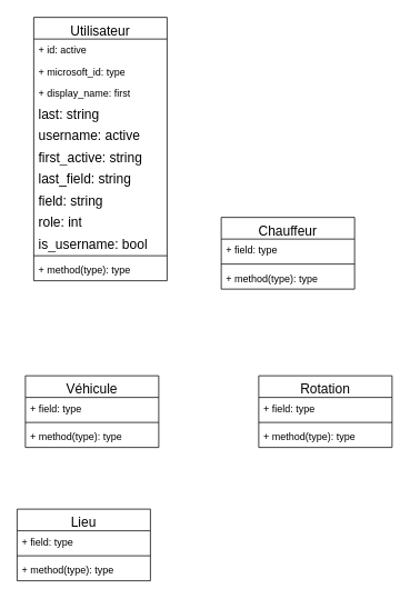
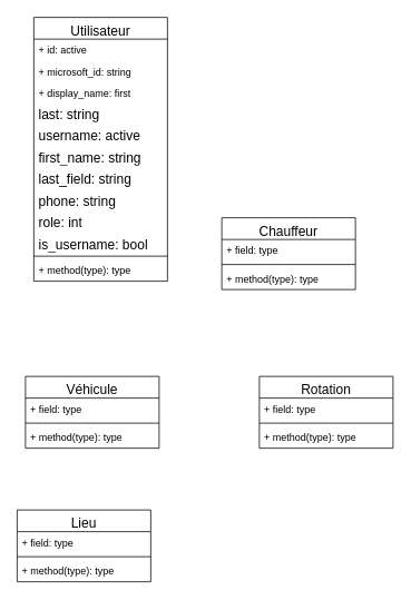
  <mxCell id="0" />
  <mxCell id="1" parent="0" />
  <mxCell id="2" value="&lt;span style=&quot;font-weight: 400; text-align: start; font-size: medium;&quot;&gt;Utilisateur&lt;/span&gt;" style="swimlane;fontStyle=1;align=center;verticalAlign=top;childLayout=stackLayout;horizontal=1;startSize=26;horizontalStack=0;resizeParent=1;resizeParentMax=0;resizeLast=0;collapsible=1;marginBottom=0;whiteSpace=wrap;html=1;" vertex="1" parent="1"><mxGeometry x="40" y="20" width="160" height="316" as="geometry" /></mxCell>
  <mxCell id="3" value="+ id: active&lt;div&gt;&lt;br&gt;&lt;/div&gt;" style="text;strokeColor=none;fillColor=none;align=left;verticalAlign=top;spacingLeft=4;spacingRight=4;overflow=hidden;rotatable=0;points=[[0,0.5],[1,0.5]];portConstraint=eastwest;whiteSpace=wrap;html=1;" vertex="1" parent="2"><mxGeometry y="26" width="160" height="26" as="geometry" /></mxCell>
- <mxCell id="4" value="&lt;font style=&quot;font-size: 12px;&quot;&gt;+&amp;nbsp;microsoft_id: type&lt;/font&gt;" style="text;strokeColor=none;fillColor=none;align=left;verticalAlign=top;spacingLeft=4;spacingRight=4;overflow=hidden;rotatable=0;points=[[0,0.5],[1,0.5]];portConstraint=eastwest;whiteSpace=wrap;html=1;" vertex="1" parent="2"><mxGeometry y="52" width="160" height="26" as="geometry" /></mxCell>
+ <mxCell id="4" value="&lt;font style=&quot;font-size: 12px;&quot;&gt;+&amp;nbsp;microsoft_id: string&lt;/font&gt;" style="text;strokeColor=none;fillColor=none;align=left;verticalAlign=top;spacingLeft=4;spacingRight=4;overflow=hidden;rotatable=0;points=[[0,0.5],[1,0.5]];portConstraint=eastwest;whiteSpace=wrap;html=1;" vertex="1" parent="2"><mxGeometry y="52" width="160" height="26" as="geometry" /></mxCell>
  <mxCell id="5" value="&lt;font style=&quot;font-size: 12px;&quot;&gt;+ display_name: first&lt;/font&gt;" style="text;strokeColor=none;fillColor=none;align=left;verticalAlign=top;spacingLeft=4;spacingRight=4;overflow=hidden;rotatable=0;points=[[0,0.5],[1,0.5]];portConstraint=eastwest;whiteSpace=wrap;html=1;" vertex="1" parent="2"><mxGeometry y="78" width="160" height="22" as="geometry" /></mxCell>
  <mxCell id="6" value="&lt;span style=&quot;font-size: medium;&quot;&gt;last: string&lt;/span&gt;" style="text;strokeColor=none;fillColor=none;align=left;verticalAlign=top;spacingLeft=4;spacingRight=4;overflow=hidden;rotatable=0;points=[[0,0.5],[1,0.5]];portConstraint=eastwest;whiteSpace=wrap;html=1;" vertex="1" parent="2"><mxGeometry y="100" width="160" height="26" as="geometry" /></mxCell>
  <mxCell id="7" value="&lt;span style=&quot;font-size: medium;&quot;&gt;username: active&lt;/span&gt;" style="text;strokeColor=none;fillColor=none;align=left;verticalAlign=top;spacingLeft=4;spacingRight=4;overflow=hidden;rotatable=0;points=[[0,0.5],[1,0.5]];portConstraint=eastwest;whiteSpace=wrap;html=1;" vertex="1" parent="2"><mxGeometry y="126" width="160" height="26" as="geometry" /></mxCell>
- <mxCell id="8" value="&lt;span style=&quot;font-size: medium;&quot;&gt;first_active: string&lt;/span&gt;" style="text;strokeColor=none;fillColor=none;align=left;verticalAlign=top;spacingLeft=4;spacingRight=4;overflow=hidden;rotatable=0;points=[[0,0.5],[1,0.5]];portConstraint=eastwest;whiteSpace=wrap;html=1;" vertex="1" parent="2"><mxGeometry y="152" width="160" height="26" as="geometry" /></mxCell>
+ <mxCell id="8" value="&lt;span style=&quot;font-size: medium;&quot;&gt;first_name: string&lt;/span&gt;" style="text;strokeColor=none;fillColor=none;align=left;verticalAlign=top;spacingLeft=4;spacingRight=4;overflow=hidden;rotatable=0;points=[[0,0.5],[1,0.5]];portConstraint=eastwest;whiteSpace=wrap;html=1;" vertex="1" parent="2"><mxGeometry y="152" width="160" height="26" as="geometry" /></mxCell>
  <mxCell id="9" value="&lt;span style=&quot;font-size: medium;&quot;&gt;last_field: string&lt;/span&gt;" style="text;strokeColor=none;fillColor=none;align=left;verticalAlign=top;spacingLeft=4;spacingRight=4;overflow=hidden;rotatable=0;points=[[0,0.5],[1,0.5]];portConstraint=eastwest;whiteSpace=wrap;html=1;" vertex="1" parent="2"><mxGeometry y="178" width="160" height="26" as="geometry" /></mxCell>
- <mxCell id="10" value="&lt;span style=&quot;font-size: medium;&quot;&gt;field: string&lt;/span&gt;" style="text;strokeColor=none;fillColor=none;align=left;verticalAlign=top;spacingLeft=4;spacingRight=4;overflow=hidden;rotatable=0;points=[[0,0.5],[1,0.5]];portConstraint=eastwest;whiteSpace=wrap;html=1;" vertex="1" parent="2"><mxGeometry y="204" width="160" height="26" as="geometry" /></mxCell>
+ <mxCell id="10" value="&lt;span style=&quot;font-size: medium;&quot;&gt;phone: string&lt;/span&gt;" style="text;strokeColor=none;fillColor=none;align=left;verticalAlign=top;spacingLeft=4;spacingRight=4;overflow=hidden;rotatable=0;points=[[0,0.5],[1,0.5]];portConstraint=eastwest;whiteSpace=wrap;html=1;" vertex="1" parent="2"><mxGeometry y="204" width="160" height="26" as="geometry" /></mxCell>
  <mxCell id="11" value="&lt;span style=&quot;font-size: medium;&quot;&gt;role: int&lt;/span&gt;" style="text;strokeColor=none;fillColor=none;align=left;verticalAlign=top;spacingLeft=4;spacingRight=4;overflow=hidden;rotatable=0;points=[[0,0.5],[1,0.5]];portConstraint=eastwest;whiteSpace=wrap;html=1;" vertex="1" parent="2"><mxGeometry y="230" width="160" height="26" as="geometry" /></mxCell>
  <mxCell id="12" value="&lt;span style=&quot;font-size: medium;&quot;&gt;is_username: bool&lt;/span&gt;" style="text;strokeColor=none;fillColor=none;align=left;verticalAlign=top;spacingLeft=4;spacingRight=4;overflow=hidden;rotatable=0;points=[[0,0.5],[1,0.5]];portConstraint=eastwest;whiteSpace=wrap;html=1;" vertex="1" parent="2"><mxGeometry y="256" width="160" height="26" as="geometry" /></mxCell>
  <mxCell id="13" value="" style="line;strokeWidth=1;fillColor=none;align=left;verticalAlign=middle;spacingTop=-1;spacingLeft=3;spacingRight=3;rotatable=0;labelPosition=right;points=[];portConstraint=eastwest;strokeColor=inherit;" vertex="1" parent="2"><mxGeometry y="282" width="160" height="8" as="geometry" /></mxCell>
  <mxCell id="14" value="+ method(type): type" style="text;strokeColor=none;fillColor=none;align=left;verticalAlign=top;spacingLeft=4;spacingRight=4;overflow=hidden;rotatable=0;points=[[0,0.5],[1,0.5]];portConstraint=eastwest;whiteSpace=wrap;html=1;" vertex="1" parent="2"><mxGeometry y="290" width="160" height="26" as="geometry" /></mxCell>
  <mxCell id="15" value="&lt;span style=&quot;font-weight: 400; text-align: start; font-size: medium;&quot;&gt;Chauffeur&lt;/span&gt;" style="swimlane;fontStyle=1;align=center;verticalAlign=top;childLayout=stackLayout;horizontal=1;startSize=26;horizontalStack=0;resizeParent=1;resizeParentMax=0;resizeLast=0;collapsible=1;marginBottom=0;whiteSpace=wrap;html=1;" vertex="1" parent="1"><mxGeometry x="265" y="260" width="160" height="86" as="geometry" /></mxCell>
  <mxCell id="16" value="+ field: type" style="text;strokeColor=none;fillColor=none;align=left;verticalAlign=top;spacingLeft=4;spacingRight=4;overflow=hidden;rotatable=0;points=[[0,0.5],[1,0.5]];portConstraint=eastwest;whiteSpace=wrap;html=1;" vertex="1" parent="15"><mxGeometry y="26" width="160" height="26" as="geometry" /></mxCell>
  <mxCell id="17" value="" style="line;strokeWidth=1;fillColor=none;align=left;verticalAlign=middle;spacingTop=-1;spacingLeft=3;spacingRight=3;rotatable=0;labelPosition=right;points=[];portConstraint=eastwest;strokeColor=inherit;" vertex="1" parent="15"><mxGeometry y="52" width="160" height="8" as="geometry" /></mxCell>
  <mxCell id="18" value="+ method(type): type" style="text;strokeColor=none;fillColor=none;align=left;verticalAlign=top;spacingLeft=4;spacingRight=4;overflow=hidden;rotatable=0;points=[[0,0.5],[1,0.5]];portConstraint=eastwest;whiteSpace=wrap;html=1;" vertex="1" parent="15"><mxGeometry y="60" width="160" height="26" as="geometry" /></mxCell>
  <mxCell id="19" value="&lt;span style=&quot;font-weight: 400; text-align: start; font-size: medium;&quot;&gt;Véhicule&lt;/span&gt;" style="swimlane;fontStyle=1;align=center;verticalAlign=top;childLayout=stackLayout;horizontal=1;startSize=26;horizontalStack=0;resizeParent=1;resizeParentMax=0;resizeLast=0;collapsible=1;marginBottom=0;whiteSpace=wrap;html=1;" vertex="1" parent="1"><mxGeometry x="30" y="450" width="160" height="86" as="geometry" /></mxCell>
  <mxCell id="20" value="+ field: type" style="text;strokeColor=none;fillColor=none;align=left;verticalAlign=top;spacingLeft=4;spacingRight=4;overflow=hidden;rotatable=0;points=[[0,0.5],[1,0.5]];portConstraint=eastwest;whiteSpace=wrap;html=1;" vertex="1" parent="19"><mxGeometry y="26" width="160" height="26" as="geometry" /></mxCell>
  <mxCell id="21" value="" style="line;strokeWidth=1;fillColor=none;align=left;verticalAlign=middle;spacingTop=-1;spacingLeft=3;spacingRight=3;rotatable=0;labelPosition=right;points=[];portConstraint=eastwest;strokeColor=inherit;" vertex="1" parent="19"><mxGeometry y="52" width="160" height="8" as="geometry" /></mxCell>
  <mxCell id="22" value="+ method(type): type" style="text;strokeColor=none;fillColor=none;align=left;verticalAlign=top;spacingLeft=4;spacingRight=4;overflow=hidden;rotatable=0;points=[[0,0.5],[1,0.5]];portConstraint=eastwest;whiteSpace=wrap;html=1;" vertex="1" parent="19"><mxGeometry y="60" width="160" height="26" as="geometry" /></mxCell>
  <mxCell id="23" value="&lt;span style=&quot;font-weight: 400; text-align: start; font-size: medium;&quot;&gt;Rotation&lt;/span&gt;" style="swimlane;fontStyle=1;align=center;verticalAlign=top;childLayout=stackLayout;horizontal=1;startSize=26;horizontalStack=0;resizeParent=1;resizeParentMax=0;resizeLast=0;collapsible=1;marginBottom=0;whiteSpace=wrap;html=1;" vertex="1" parent="1"><mxGeometry x="310" y="450" width="160" height="86" as="geometry" /></mxCell>
  <mxCell id="24" value="+ field: type" style="text;strokeColor=none;fillColor=none;align=left;verticalAlign=top;spacingLeft=4;spacingRight=4;overflow=hidden;rotatable=0;points=[[0,0.5],[1,0.5]];portConstraint=eastwest;whiteSpace=wrap;html=1;" vertex="1" parent="23"><mxGeometry y="26" width="160" height="26" as="geometry" /></mxCell>
  <mxCell id="25" value="" style="line;strokeWidth=1;fillColor=none;align=left;verticalAlign=middle;spacingTop=-1;spacingLeft=3;spacingRight=3;rotatable=0;labelPosition=right;points=[];portConstraint=eastwest;strokeColor=inherit;" vertex="1" parent="23"><mxGeometry y="52" width="160" height="8" as="geometry" /></mxCell>
  <mxCell id="26" value="+ method(type): type" style="text;strokeColor=none;fillColor=none;align=left;verticalAlign=top;spacingLeft=4;spacingRight=4;overflow=hidden;rotatable=0;points=[[0,0.5],[1,0.5]];portConstraint=eastwest;whiteSpace=wrap;html=1;" vertex="1" parent="23"><mxGeometry y="60" width="160" height="26" as="geometry" /></mxCell>
  <mxCell id="27" value="&lt;span style=&quot;font-weight: 400; text-align: start; font-size: medium;&quot;&gt;Lieu&lt;/span&gt;" style="swimlane;fontStyle=1;align=center;verticalAlign=top;childLayout=stackLayout;horizontal=1;startSize=26;horizontalStack=0;resizeParent=1;resizeParentMax=0;resizeLast=0;collapsible=1;marginBottom=0;whiteSpace=wrap;html=1;" vertex="1" parent="1"><mxGeometry x="20" y="610" width="160" height="86" as="geometry" /></mxCell>
  <mxCell id="28" value="+ field: type" style="text;strokeColor=none;fillColor=none;align=left;verticalAlign=top;spacingLeft=4;spacingRight=4;overflow=hidden;rotatable=0;points=[[0,0.5],[1,0.5]];portConstraint=eastwest;whiteSpace=wrap;html=1;" vertex="1" parent="27"><mxGeometry y="26" width="160" height="26" as="geometry" /></mxCell>
  <mxCell id="29" value="" style="line;strokeWidth=1;fillColor=none;align=left;verticalAlign=middle;spacingTop=-1;spacingLeft=3;spacingRight=3;rotatable=0;labelPosition=right;points=[];portConstraint=eastwest;strokeColor=inherit;" vertex="1" parent="27"><mxGeometry y="52" width="160" height="8" as="geometry" /></mxCell>
  <mxCell id="30" value="+ method(type): type" style="text;strokeColor=none;fillColor=none;align=left;verticalAlign=top;spacingLeft=4;spacingRight=4;overflow=hidden;rotatable=0;points=[[0,0.5],[1,0.5]];portConstraint=eastwest;whiteSpace=wrap;html=1;" vertex="1" parent="27"><mxGeometry y="60" width="160" height="26" as="geometry" /></mxCell>
